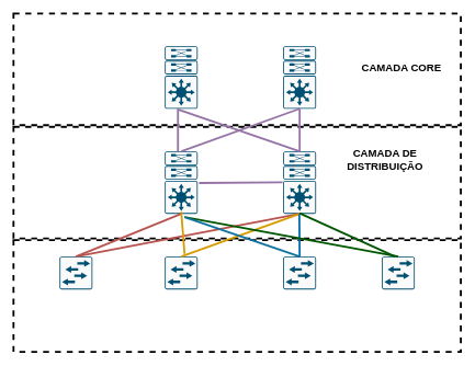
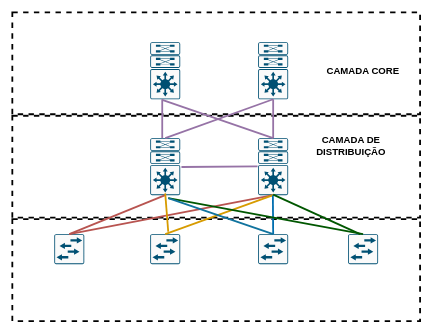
  <mxCell id="0" />
  <mxCell id="1" parent="0" />
  <mxCell id="2" value="" style="rounded=0;whiteSpace=wrap;html=1;dashed=1;strokeWidth=3;" vertex="1" parent="1"><mxGeometry y="365" width="680" height="170" as="geometry" x="20" /></mxCell>
  <mxCell id="3" value="" style="rounded=0;whiteSpace=wrap;html=1;dashed=1;strokeWidth=3;" vertex="1" parent="1"><mxGeometry y="192.5" width="680" height="170" as="geometry" x="20" /></mxCell>
  <mxCell id="4" value="" style="rounded=0;whiteSpace=wrap;html=1;dashed=1;strokeWidth=3;" vertex="1" parent="1"><mxGeometry y="20" width="680" height="170" as="geometry" x="20" /></mxCell>
  <mxCell id="5" value="" style="sketch=0;points=[[0.015,0.015,0],[0.985,0.015,0],[0.985,0.985,0],[0.015,0.985,0],[0.25,0,0],[0.5,0,0],[0.75,0,0],[1,0.25,0],[1,0.5,0],[1,0.75,0],[0.75,1,0],[0.5,1,0],[0.25,1,0],[0,0.75,0],[0,0.5,0],[0,0.25,0]];verticalLabelPosition=bottom;html=1;verticalAlign=top;aspect=fixed;align=center;pointerEvents=1;shape=mxgraph.cisco19.rect;prIcon=l3_switch_with_dual_supervisor;fillColor=#FAFAFA;strokeColor=#005073;" vertex="1" parent="1"><mxGeometry x="430" y="70" width="50" height="95" as="geometry" /></mxCell>
  <mxCell id="6" value="" style="sketch=0;points=[[0.015,0.015,0],[0.985,0.015,0],[0.985,0.985,0],[0.015,0.985,0],[0.25,0,0],[0.5,0,0],[0.75,0,0],[1,0.25,0],[1,0.5,0],[1,0.75,0],[0.75,1,0],[0.5,1,0],[0.25,1,0],[0,0.75,0],[0,0.5,0],[0,0.25,0]];verticalLabelPosition=bottom;html=1;verticalAlign=top;aspect=fixed;align=center;pointerEvents=1;shape=mxgraph.cisco19.rect;prIcon=l3_switch_with_dual_supervisor;fillColor=#FAFAFA;strokeColor=#005073;" vertex="1" parent="1"><mxGeometry x="250" y="70" width="50" height="95" as="geometry" /></mxCell>
  <mxCell id="7" value="" style="sketch=0;points=[[0.015,0.015,0],[0.985,0.015,0],[0.985,0.985,0],[0.015,0.985,0],[0.25,0,0],[0.5,0,0],[0.75,0,0],[1,0.25,0],[1,0.5,0],[1,0.75,0],[0.75,1,0],[0.5,1,0],[0.25,1,0],[0,0.75,0],[0,0.5,0],[0,0.25,0]];verticalLabelPosition=bottom;html=1;verticalAlign=top;aspect=fixed;align=center;pointerEvents=1;shape=mxgraph.cisco19.rect;prIcon=l3_switch_with_dual_supervisor;fillColor=#FAFAFA;strokeColor=#005073;" vertex="1" parent="1"><mxGeometry x="430" y="230" width="50" height="95" as="geometry" /></mxCell>
  <mxCell id="8" value="" style="sketch=0;points=[[0.015,0.015,0],[0.985,0.015,0],[0.985,0.985,0],[0.015,0.985,0],[0.25,0,0],[0.5,0,0],[0.75,0,0],[1,0.25,0],[1,0.5,0],[1,0.75,0],[0.75,1,0],[0.5,1,0],[0.25,1,0],[0,0.75,0],[0,0.5,0],[0,0.25,0]];verticalLabelPosition=bottom;html=1;verticalAlign=top;aspect=fixed;align=center;pointerEvents=1;shape=mxgraph.cisco19.rect;prIcon=l3_switch_with_dual_supervisor;fillColor=#FAFAFA;strokeColor=#005073;" vertex="1" parent="1"><mxGeometry x="250" y="230" width="50" height="95" as="geometry" /></mxCell>
  <mxCell id="9" value="" style="sketch=0;points=[[0.015,0.015,0],[0.985,0.015,0],[0.985,0.985,0],[0.015,0.985,0],[0.25,0,0],[0.5,0,0],[0.75,0,0],[1,0.25,0],[1,0.5,0],[1,0.75,0],[0.75,1,0],[0.5,1,0],[0.25,1,0],[0,0.75,0],[0,0.5,0],[0,0.25,0]];verticalLabelPosition=bottom;html=1;verticalAlign=top;aspect=fixed;align=center;pointerEvents=1;shape=mxgraph.cisco19.rect;prIcon=l2_switch;fillColor=#FAFAFA;strokeColor=#005073;" vertex="1" parent="1"><mxGeometry x="90" y="390" width="50" height="50" as="geometry" /></mxCell>
  <mxCell id="10" value="" style="sketch=0;points=[[0.015,0.015,0],[0.985,0.015,0],[0.985,0.985,0],[0.015,0.985,0],[0.25,0,0],[0.5,0,0],[0.75,0,0],[1,0.25,0],[1,0.5,0],[1,0.75,0],[0.75,1,0],[0.5,1,0],[0.25,1,0],[0,0.75,0],[0,0.5,0],[0,0.25,0]];verticalLabelPosition=bottom;html=1;verticalAlign=top;aspect=fixed;align=center;pointerEvents=1;shape=mxgraph.cisco19.rect;prIcon=l2_switch;fillColor=#FAFAFA;strokeColor=#005073;" vertex="1" parent="1"><mxGeometry x="250" y="390" width="50" height="50" as="geometry" /></mxCell>
  <mxCell id="11" value="" style="sketch=0;points=[[0.015,0.015,0],[0.985,0.015,0],[0.985,0.985,0],[0.015,0.985,0],[0.25,0,0],[0.5,0,0],[0.75,0,0],[1,0.25,0],[1,0.5,0],[1,0.75,0],[0.75,1,0],[0.5,1,0],[0.25,1,0],[0,0.75,0],[0,0.5,0],[0,0.25,0]];verticalLabelPosition=bottom;html=1;verticalAlign=top;aspect=fixed;align=center;pointerEvents=1;shape=mxgraph.cisco19.rect;prIcon=l2_switch;fillColor=#FAFAFA;strokeColor=#005073;" vertex="1" parent="1"><mxGeometry x="430" y="390" width="50" height="50" as="geometry" /></mxCell>
  <mxCell id="12" value="" style="sketch=0;points=[[0.015,0.015,0],[0.985,0.015,0],[0.985,0.985,0],[0.015,0.985,0],[0.25,0,0],[0.5,0,0],[0.75,0,0],[1,0.25,0],[1,0.5,0],[1,0.75,0],[0.75,1,0],[0.5,1,0],[0.25,1,0],[0,0.75,0],[0,0.5,0],[0,0.25,0]];verticalLabelPosition=bottom;html=1;verticalAlign=top;aspect=fixed;align=center;pointerEvents=1;shape=mxgraph.cisco19.rect;prIcon=l2_switch;fillColor=#FAFAFA;strokeColor=#005073;" vertex="1" parent="1"><mxGeometry x="580" y="390" width="50" height="50" as="geometry" /></mxCell>
  <mxCell id="13" value="" style="endArrow=none;html=1;rounded=0;strokeWidth=3;entryX=-0.06;entryY=0.411;entryDx=0;entryDy=0;entryPerimeter=0;fillColor=#e1d5e7;strokeColor=#9673a6;" edge="1" parent="1"><mxGeometry width="50" height="50" relative="1" as="geometry"><mxPoint x="302" y="277.96" as="sourcePoint" /><mxPoint x="429" y="277.005" as="targetPoint" /></mxGeometry></mxCell>
  <mxCell id="14" value="" style="endArrow=none;html=1;rounded=0;strokeWidth=3;entryX=0.5;entryY=0;entryDx=0;entryDy=0;entryPerimeter=0;fillColor=#e1d5e7;strokeColor=#9673a6;" edge="1" parent="1" target="7"><mxGeometry width="50" height="50" relative="1" as="geometry"><mxPoint x="270" y="165.96" as="sourcePoint" /><mxPoint x="397" y="165.005" as="targetPoint" /></mxGeometry></mxCell>
  <mxCell id="15" value="" style="endArrow=none;html=1;rounded=0;strokeWidth=3;entryX=0.5;entryY=0;entryDx=0;entryDy=0;entryPerimeter=0;exitX=0.5;exitY=1;exitDx=0;exitDy=0;exitPerimeter=0;fillColor=#e1d5e7;strokeColor=#9673a6;" edge="1" parent="1" source="5" target="7"><mxGeometry width="50" height="50" relative="1" as="geometry"><mxPoint x="182.5" y="190" as="sourcePoint" /><mxPoint x="367.5" y="254.04" as="targetPoint" /></mxGeometry></mxCell>
  <mxCell id="16" value="" style="endArrow=none;html=1;rounded=0;strokeWidth=3;entryX=0.5;entryY=0;entryDx=0;entryDy=0;entryPerimeter=0;exitX=0.5;exitY=1;exitDx=0;exitDy=0;exitPerimeter=0;fillColor=#e1d5e7;strokeColor=#9673a6;" edge="1" parent="1"><mxGeometry width="50" height="50" relative="1" as="geometry"><mxPoint x="270" y="165" as="sourcePoint" /><mxPoint x="270" y="230" as="targetPoint" /></mxGeometry></mxCell>
  <mxCell id="17" value="" style="endArrow=none;html=1;rounded=0;strokeWidth=3;entryX=0.5;entryY=0;entryDx=0;entryDy=0;entryPerimeter=0;exitX=0.5;exitY=1;exitDx=0;exitDy=0;exitPerimeter=0;fillColor=#e1d5e7;strokeColor=#9673a6;" edge="1" parent="1" source="5" target="8"><mxGeometry width="50" height="50" relative="1" as="geometry"><mxPoint x="350" y="170" as="sourcePoint" /><mxPoint x="350" y="235" as="targetPoint" /></mxGeometry></mxCell>
  <mxCell id="18" value="" style="endArrow=none;html=1;rounded=0;strokeWidth=3;exitX=0.5;exitY=1;exitDx=0;exitDy=0;exitPerimeter=0;entryX=0.5;entryY=0;entryDx=0;entryDy=0;entryPerimeter=0;fillColor=#f8cecc;strokeColor=#b85450;" edge="1" parent="1" source="8" target="9"><mxGeometry width="50" height="50" relative="1" as="geometry"><mxPoint x="280" y="320" as="sourcePoint" /><mxPoint x="120" y="385" as="targetPoint" /></mxGeometry></mxCell>
  <mxCell id="19" value="" style="endArrow=none;html=1;rounded=0;strokeWidth=3;exitX=0.5;exitY=1;exitDx=0;exitDy=0;exitPerimeter=0;entryX=0.5;entryY=0;entryDx=0;entryDy=0;entryPerimeter=0;fillColor=#f8cecc;strokeColor=#b85450;" edge="1" parent="1" source="7" target="9"><mxGeometry width="50" height="50" relative="1" as="geometry"><mxPoint x="285" y="335" as="sourcePoint" /><mxPoint x="125" y="400" as="targetPoint" /></mxGeometry></mxCell>
  <mxCell id="20" value="" style="endArrow=none;html=1;rounded=0;strokeWidth=3;entryX=0.5;entryY=0;entryDx=0;entryDy=0;entryPerimeter=0;exitX=0.5;exitY=1;exitDx=0;exitDy=0;exitPerimeter=0;fillColor=#ffe6cc;strokeColor=#d79b00;" edge="1" parent="1" source="7" target="10"><mxGeometry width="50" height="50" relative="1" as="geometry"><mxPoint x="450" y="330" as="sourcePoint" /><mxPoint x="125" y="400" as="targetPoint" /></mxGeometry></mxCell>
  <mxCell id="21" value="" style="endArrow=none;html=1;rounded=0;strokeWidth=3;entryX=0.6;entryY=-0.12;entryDx=0;entryDy=0;entryPerimeter=0;exitX=0.5;exitY=0.947;exitDx=0;exitDy=0;exitPerimeter=0;fillColor=#ffe6cc;strokeColor=#d79b00;" edge="1" parent="1"><mxGeometry width="50" height="50" relative="1" as="geometry"><mxPoint x="275" y="321.965" as="sourcePoint" /><mxPoint x="280" y="386" as="targetPoint" /></mxGeometry></mxCell>
  <mxCell id="22" value="" style="endArrow=none;html=1;rounded=0;strokeWidth=3;exitX=0.5;exitY=0.947;exitDx=0;exitDy=0;exitPerimeter=0;entryX=0.5;entryY=0;entryDx=0;entryDy=0;entryPerimeter=0;fillColor=#1ba1e2;strokeColor=#006EAF;" edge="1" parent="1" target="11"><mxGeometry width="50" height="50" relative="1" as="geometry"><mxPoint x="454.5" y="325.005" as="sourcePoint" /><mxPoint x="455" y="383" as="targetPoint" /></mxGeometry></mxCell>
  <mxCell id="23" value="" style="endArrow=none;html=1;rounded=0;strokeWidth=3;exitX=0.6;exitY=0.947;exitDx=0;exitDy=0;exitPerimeter=0;fillColor=#008a00;strokeColor=#005700;" edge="1" parent="1"><mxGeometry width="50" height="50" relative="1" as="geometry"><mxPoint x="455" y="323.965" as="sourcePoint" /><mxPoint x="600" y="390" as="targetPoint" /></mxGeometry></mxCell>
  <mxCell id="24" value="" style="endArrow=none;html=1;rounded=0;strokeWidth=3;entryX=0.5;entryY=0;entryDx=0;entryDy=0;entryPerimeter=0;fillColor=#008a00;strokeColor=#005700;" edge="1" parent="1" target="12"><mxGeometry width="50" height="50" relative="1" as="geometry"><mxPoint x="280" y="330" as="sourcePoint" /><mxPoint x="610" y="404" as="targetPoint" /></mxGeometry></mxCell>
  <mxCell id="25" value="" style="endArrow=none;html=1;rounded=0;strokeWidth=3;entryX=0.5;entryY=0;entryDx=0;entryDy=0;entryPerimeter=0;fillColor=#b1ddf0;strokeColor=#10739e;" edge="1" parent="1" target="11"><mxGeometry width="50" height="50" relative="1" as="geometry"><mxPoint x="280" y="330" as="sourcePoint" /><mxPoint x="465" y="400" as="targetPoint" /></mxGeometry></mxCell>
- <mxCell id="26" value="CAMADA CORE" style="text;html=1;strokeColor=none;fillColor=none;align=center;verticalAlign=middle;whiteSpace=wrap;rounded=0;fontSize=16;fontStyle=1" vertex="1" parent="1"><mxGeometry x="525" y="87.5" width="170" height="30" as="geometry" /></mxCell>
+ <mxCell id="26" value="CAMADA CORE" style="text;html=1;strokeColor=none;fillColor=none;align=center;verticalAlign=middle;whiteSpace=wrap;rounded=0;fontSize=16;fontStyle=1" vertex="1" parent="1"><mxGeometry x="520" y="102.5" width="170" height="30" as="geometry" /></mxCell>
  <mxCell id="27" value="CAMADA DE DISTRIBUIÇÃO" style="text;html=1;strokeColor=none;fillColor=none;align=center;verticalAlign=middle;whiteSpace=wrap;rounded=0;fontSize=16;fontStyle=1" vertex="1" parent="1"><mxGeometry x="490" y="227.5" width="190" height="30" as="geometry" /></mxCell>
